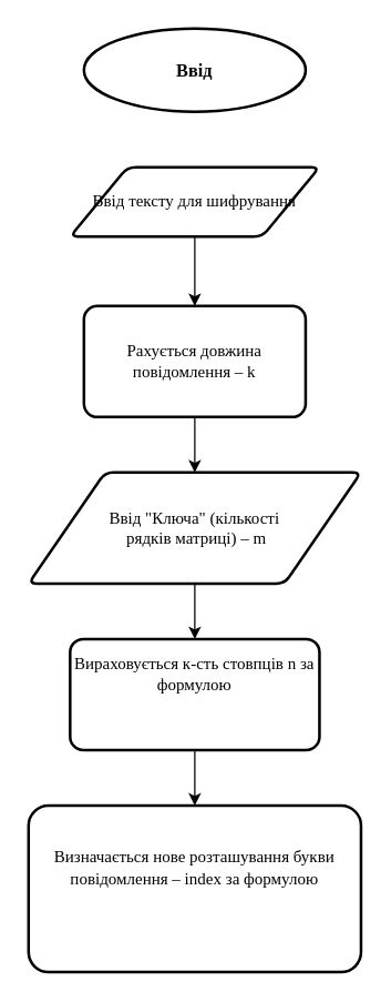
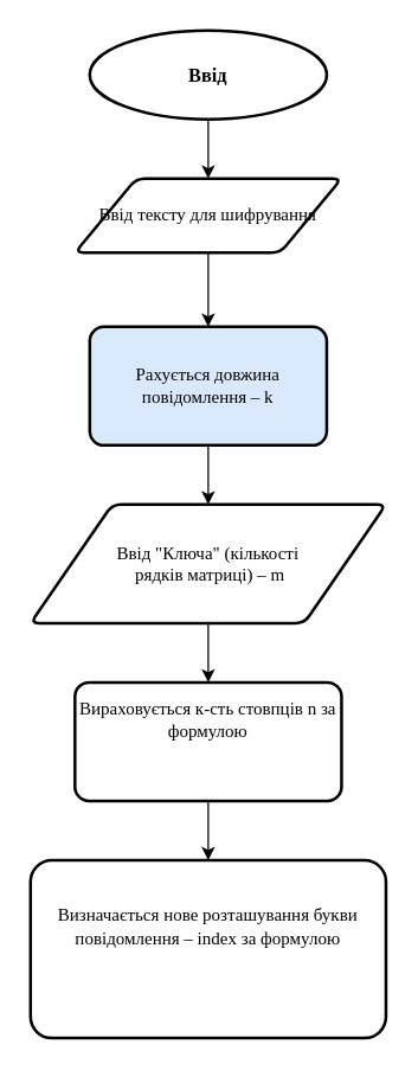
  <mxCell id="0" />
  <mxCell id="1" parent="0" />
+ <mxCell id="2" value="" style="edgeStyle=orthogonalEdgeStyle;rounded=0;orthogonalLoop=1;jettySize=auto;html=1;" parent="1" source="3" target="5" edge="1"><mxGeometry relative="1" as="geometry" /></mxCell>
  <mxCell id="3" value="&lt;h4&gt;&lt;font face=&quot;montserrat&quot; data-font-src=&quot;https://fonts.googleapis.com/css?family=montserrat&quot; style=&quot;font-size: 13px&quot;&gt;Ввід&lt;/font&gt;&lt;/h4&gt;" style="strokeWidth=2;html=1;shape=mxgraph.flowchart.start_1;whiteSpace=wrap;" parent="1" vertex="1"><mxGeometry x="60" y="20" width="160" height="60" as="geometry" /></mxCell>
  <mxCell id="4" value="" style="edgeStyle=orthogonalEdgeStyle;rounded=0;orthogonalLoop=1;jettySize=auto;html=1;" parent="1" source="5" edge="1"><mxGeometry relative="1" as="geometry"><mxPoint x="140" y="220" as="targetPoint" /><Array as="points"><mxPoint x="140" y="210" /><mxPoint x="140" y="210" /></Array></mxGeometry></mxCell>
  <mxCell id="5" value="&lt;font style=&quot;font-size: 12px&quot; face=&quot;montserrat&quot; data-font-src=&quot;https://fonts.googleapis.com/css?family=montserrat&quot;&gt;Ввід тексту для шифрування&lt;/font&gt;" style="shape=parallelogram;html=1;strokeWidth=2;perimeter=parallelogramPerimeter;whiteSpace=wrap;rounded=1;arcSize=12;size=0.23;" parent="1" vertex="1"><mxGeometry x="50" y="120" width="180" height="50" as="geometry" /></mxCell>
  <mxCell id="6" value="" style="edgeStyle=orthogonalEdgeStyle;rounded=0;orthogonalLoop=1;jettySize=auto;html=1;" parent="1" source="7" target="9" edge="1"><mxGeometry relative="1" as="geometry" /></mxCell>
- <mxCell id="7" value="&lt;font face=&quot;montserrat&quot; data-font-src=&quot;https://fonts.googleapis.com/css?family=montserrat&quot; style=&quot;font-size: 12px&quot;&gt;Рахується довжина повідомлення – k&lt;/font&gt;" style="whiteSpace=wrap;html=1;rounded=1;strokeWidth=2;arcSize=12;" parent="1" vertex="1"><mxGeometry x="60" y="220" width="160" height="80" as="geometry" /></mxCell>
+ <mxCell id="7" value="&lt;font face=&quot;montserrat&quot; data-font-src=&quot;https://fonts.googleapis.com/css?family=montserrat&quot; style=&quot;font-size: 12px&quot;&gt;Рахується довжина повідомлення – k&lt;/font&gt;" style="whiteSpace=wrap;html=1;rounded=1;strokeWidth=2;arcSize=12;fillColor=#dae8fc;" parent="1" vertex="1"><mxGeometry x="60" y="220" width="160" height="80" as="geometry" /></mxCell>
  <mxCell id="8" value="" style="edgeStyle=orthogonalEdgeStyle;rounded=0;orthogonalLoop=1;jettySize=auto;html=1;" edge="1" parent="1" source="9" target="11"><mxGeometry relative="1" as="geometry" /></mxCell>
  <mxCell id="9" value="&lt;font style=&quot;font-size: 12px&quot; face=&quot;montserrat&quot; data-font-src=&quot;https://fonts.googleapis.com/css?family=montserrat&quot;&gt;Ввід &quot;Ключа&quot; (кількості&lt;br&gt;&amp;nbsp;рядків матриці) – m&lt;/font&gt;" style="shape=parallelogram;html=1;strokeWidth=2;perimeter=parallelogramPerimeter;whiteSpace=wrap;rounded=1;arcSize=12;size=0.23;" parent="1" vertex="1"><mxGeometry x="20" y="340" width="240" height="80" as="geometry" /></mxCell>
  <mxCell id="10" value="" style="edgeStyle=orthogonalEdgeStyle;rounded=0;orthogonalLoop=1;jettySize=auto;html=1;" edge="1" parent="1" source="11" target="12"><mxGeometry relative="1" as="geometry" /></mxCell>
  <mxCell id="11" value="&lt;font face=&quot;montserrat&quot; data-font-src=&quot;https://fonts.googleapis.com/css?family=montserrat&quot;&gt;&lt;font style=&quot;font-size: 12px&quot;&gt;Вираховується к-сть стовпців n за формулою&lt;br&gt;&lt;/font&gt;&lt;br&gt;&lt;font color=&quot;#ffffff&quot; style=&quot;font-size: 13px&quot;&gt;&lt;span style=&quot;text-align: left&quot;&gt;|(k-1) &lt;/span&gt;&lt;span style=&quot;text-align: left&quot;&gt;div &lt;/span&gt;&lt;span style=&quot;text-align: left&quot;&gt;n| + 1&lt;/span&gt;&lt;/font&gt;&lt;br&gt;&lt;/font&gt;" style="whiteSpace=wrap;html=1;rounded=1;strokeWidth=2;arcSize=12;" vertex="1" parent="1"><mxGeometry x="50" y="460" width="180" height="80" as="geometry" /></mxCell>
  <mxCell id="12" value="&lt;font face=&quot;montserrat&quot; data-font-src=&quot;https://fonts.googleapis.com/css?family=montserrat&quot; style=&quot;font-size: 13px&quot;&gt;&lt;font style=&quot;font-size: 12px&quot;&gt;Визначається нове розташування букви повідомлення – index за формулою&lt;br&gt;&lt;/font&gt;&lt;font color=&quot;#ffffff&quot; style=&quot;font-size: 13px&quot;&gt;&lt;br&gt;&lt;span style=&quot;text-align: left&quot;&gt;index = |m * (i mod n)| + |i div n|&lt;/span&gt;&lt;/font&gt;&lt;br&gt;&lt;/font&gt;" style="whiteSpace=wrap;html=1;rounded=1;strokeWidth=2;arcSize=12;" vertex="1" parent="1"><mxGeometry x="20" y="580" width="240" height="120" as="geometry" /></mxCell>
